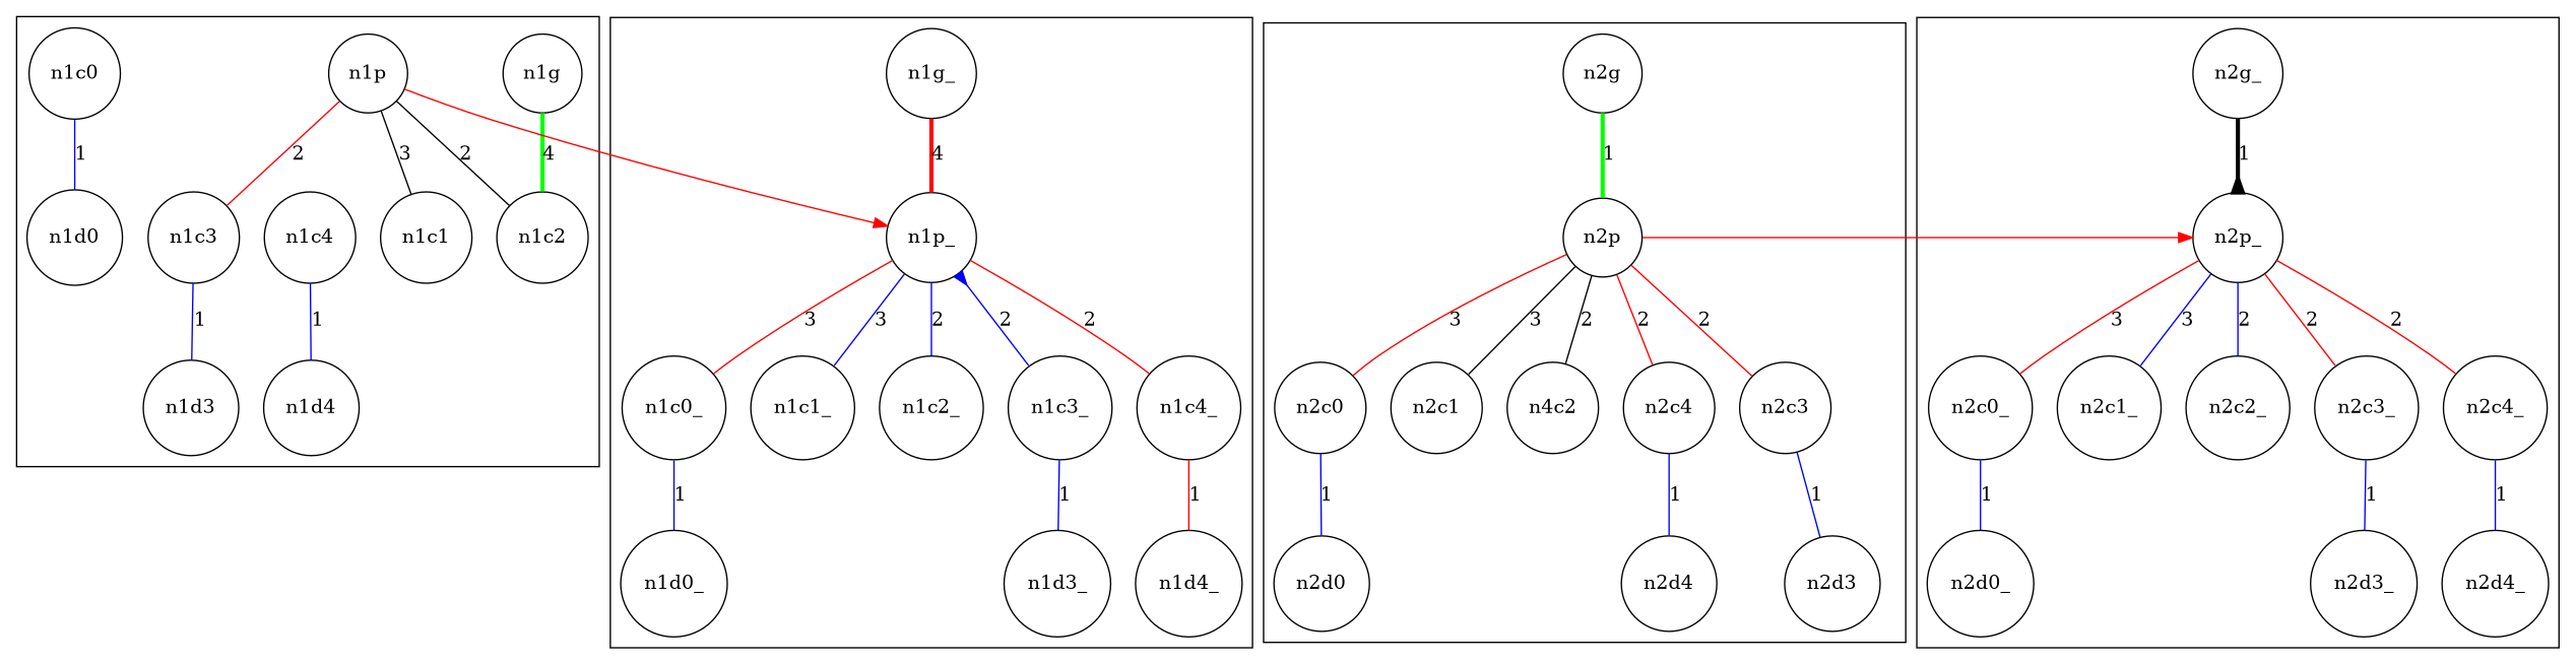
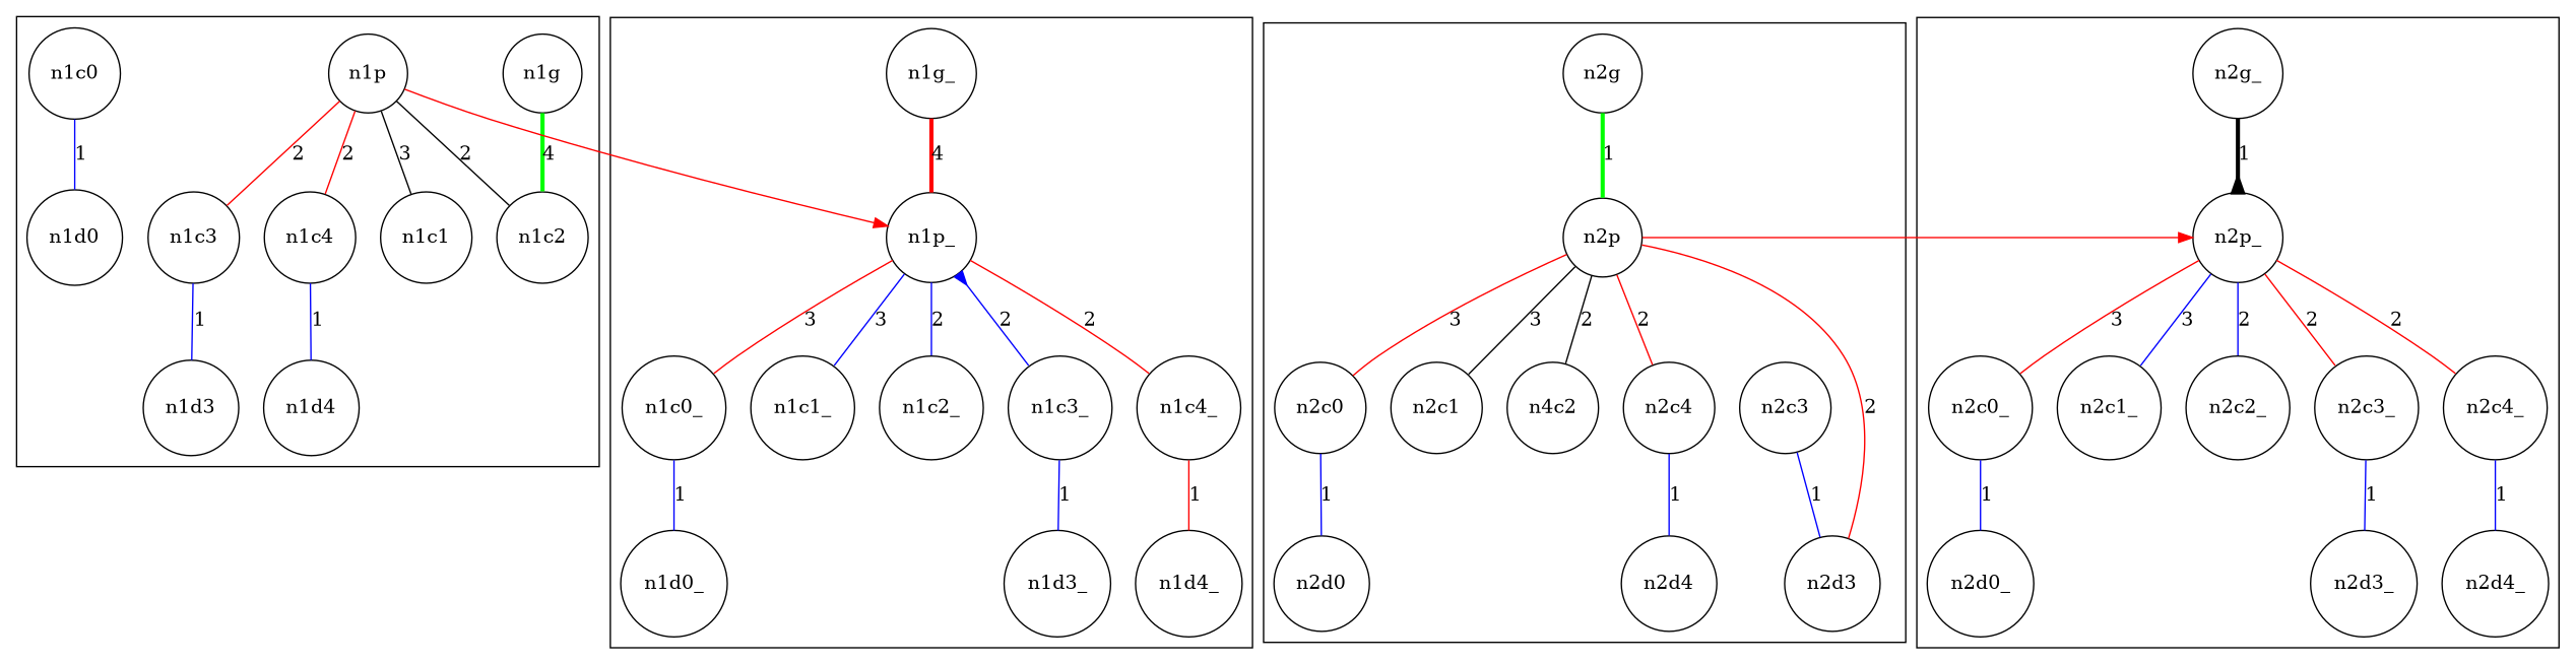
  digraph {
    compound=true
    node [shape=circle]
    edge [arrowhead=none arrowtail=none color=blue dir=both]
    n1g
    n1p
    n1c0
    n1c1
    n1c2
    n1c3
    n1c4
    n1d0
    n1d3
    n1d4
    n1g_
    n1p_
    n1c0_
    n1c1_
    n1c2_
    n1c3_
    n1c4_
    n1d0_
    n1d3_
    n1d4_
    n2g
    n2p
    n2c0
    n2c1
    n25 [label=n4c2]
    n2c3
    n2c4
    n2d0
    n2d3
    n2d4
    n2g_
    n2p_
    n2c0_
    n2c1_
    n2c2_
    n2c3_
    n2c4_
    n2d0_
    n2d3_
    n2d4_
    subgraph cluster_1 {
      n1g
      n1p
      n1c0
      n1c1
      n1c2
      n1c3
      n1c4
      n1d0
      n1d3
      n1d4
    }
    subgraph cluster_2 {
      n1g_
      n1p_
      n1c0_
      n1c1_
      n1c2_
      n1c3_
      n1c4_
      n1d0_
      n1d3_
      n1d4_
    }
    subgraph cluster_3 {
      n2g
      n2p
      n2c0
      n2c1
      n25
      n2c3
      n2c4
      n2d0
      n2d3
      n2d4
    }
    subgraph cluster_4 {
      n2g_
      n2p_
      n2c0_
      n2c1_
      n2c2_
      n2c3_
      n2c4_
      n2d0_
      n2d3_
      n2d4_
    }
    n1g -> n1c2 [color=green label=4 penwidth=3]
    n1p -> n1c1 [label=3 color=""]
    n1p -> n1c2 [label=2 color=""]
    n1p -> n1c3 [color=red label=2]
+   n1p -> n1c4 [color=red label=2]
    n1p -> n1p_ [arrowhead=normal color=red constraint=false]
    n1c0 -> n1d0 [label=1]
    n1c3 -> n1d3 [label=1]
    n1c4 -> n1d4 [label=1]
    n1g_ -> n1p_ [color=red label=4 penwidth=3]
    n1p_ -> n1c0_ [color=red label=3]
    n1p_ -> n1c1_ [label=3]
    n1p_ -> n1c2_ [label=2]
    n1p_ -> n1c3_ [arrowtail=inv label=2]
    n1p_ -> n1c4_ [color=red label=2]
    n1c0_ -> n1d0_ [label=1]
    n1c3_ -> n1d3_ [label=1]
    n1c4_ -> n1d4_ [color=red label=1]
    n2g -> n2p [color=green label=1 penwidth=3]
    n2p -> n2c0 [color=red label=3]
    n2p -> n2c1 [label=3 color=""]
    n2p -> n25 [label=2 color=""]
-   n2p -> n2c3 [color=red label=2]
+   n2p -> n2d3 [color=red label=2]
    n2p -> n2c4 [color=red label=2]
    n2p -> n2p_ [arrowhead=normal color=red constraint=false]
    n2c0 -> n2d0 [label=1]
    n2c3 -> n2d3 [label=1]
    n2c4 -> n2d4 [label=1]
    n2g_ -> n2p_ [arrowhead=inv label=1 penwidth=3 color=""]
    n2p_ -> n2c0_ [color=red label=3]
    n2p_ -> n2c1_ [label=3]
    n2p_ -> n2c2_ [label=2]
    n2p_ -> n2c3_ [color=red label=2]
    n2p_ -> n2c4_ [color=red label=2]
    n2c0_ -> n2d0_ [label=1]
    n2c3_ -> n2d3_ [label=1]
    n2c4_ -> n2d4_ [label=1]
  }
